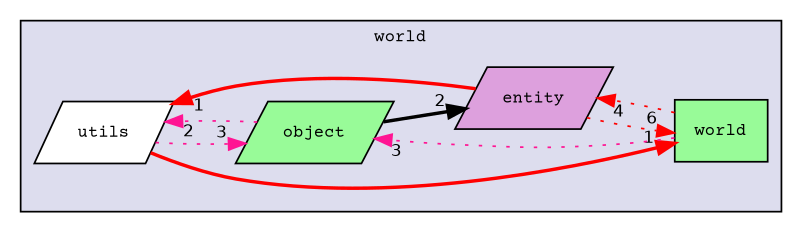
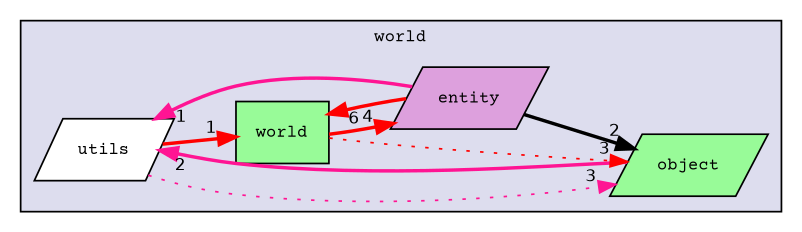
  digraph {
    compound=true
    fontname="Courier Prime"
    rankdir=LR
    node [fillcolor=palegreen fontname="Courier Prime" fontsize=10 shape=parallelogram style=filled]
    edge [color=red fontname="Courier Prime" headlabel=3 labeldistance=1.5 labelfontname=Helvetica labelfontsize=10 style=bold]
    n1 [fillcolor=white label=utils]
    n2 [label=object]
    n3 [fillcolor=plum label=entity]
    n4 [label=world pencolor=black shape=box]
    subgraph cluster_1 {
      bgcolor="#ddddee"
      fontsize=10
      label=world
      pencolor=black
      n1
      n2
      n3
      n4
    }
    n1 -> n2 [color=deeppink style=dotted]
    n1 -> n4 [headlabel=1]
-   n2 -> n1 [color=deeppink headlabel=2 style=dotted]
-   n2 -> n3 [color=black headlabel=2]
-   n3 -> n1 [headlabel=1]
-   n3 -> n4 [headlabel=6 style=dotted]
-   n4 -> n2 [color=deeppink style=dotted]
-   n4 -> n3 [headlabel=4 style=dotted]
+   n2 -> n1 [color=deeppink headlabel=2]
+   n3 -> n2 [color=black headlabel=2]
+   n3 -> n1 [color=deeppink headlabel=1]
+   n3 -> n4 [headlabel=6]
+   n4 -> n2 [style=dotted]
+   n4 -> n3 [headlabel=4]
  }
